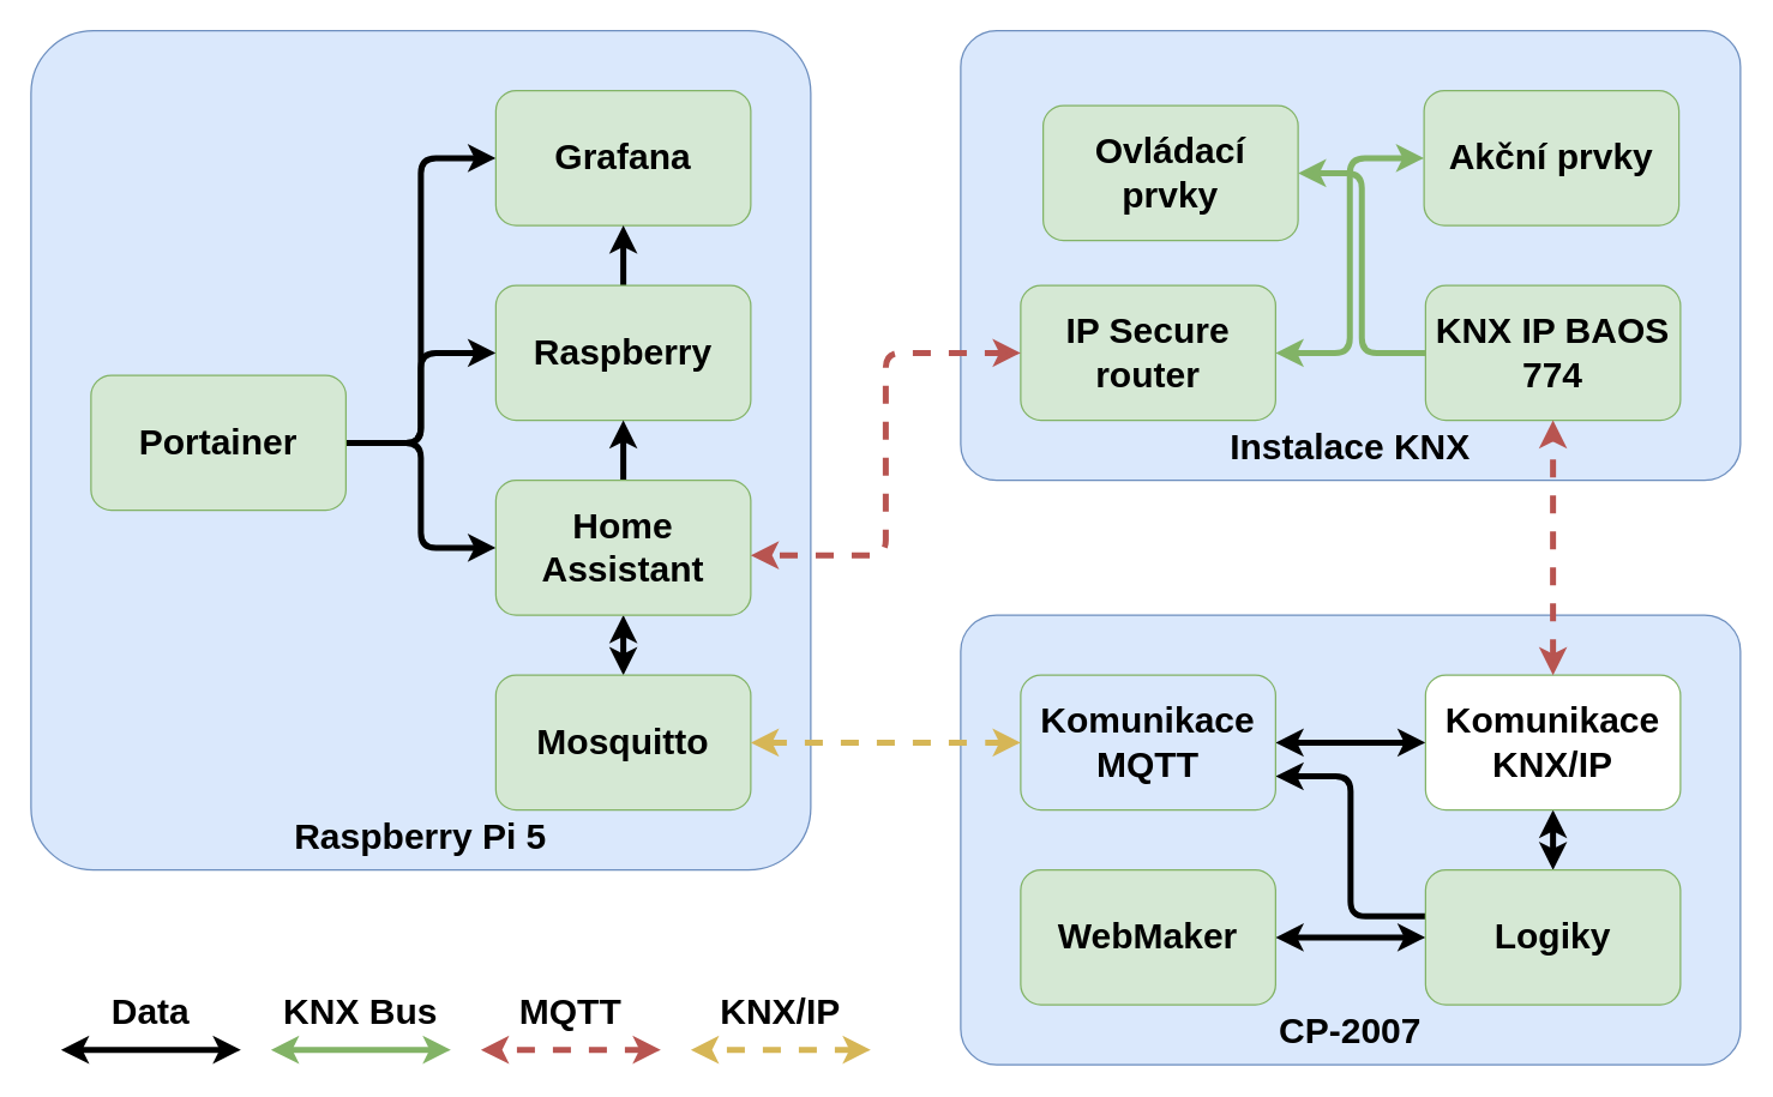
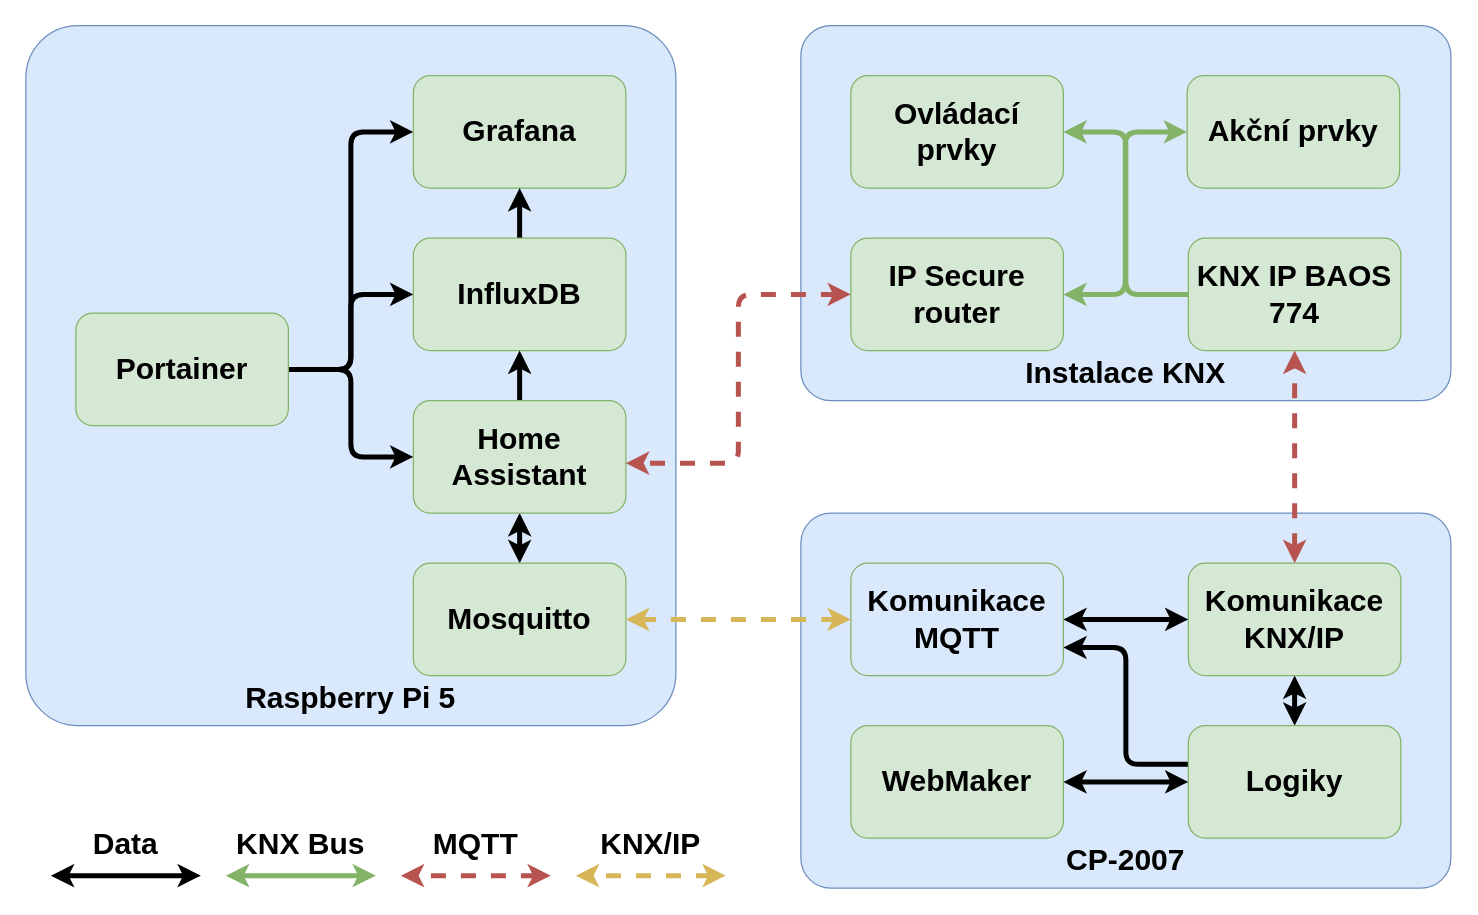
  <mxCell id="0" />
  <mxCell id="1" parent="0" />
  <mxCell id="2" value="" style="group" vertex="1" connectable="0" parent="1"><mxGeometry width="520" height="560" as="geometry" x="20" y="20" /></mxCell>
  <mxCell id="3" value="&lt;h1 style=&quot;margin: 515px 0px 0px;&quot;&gt;Raspberry Pi 5&lt;/h1&gt;" style="rounded=1;whiteSpace=wrap;html=1;fillColor=#dae8fc;strokeColor=#6c8ebf;arcSize=8;" parent="2" vertex="1"><mxGeometry width="520" height="560" as="geometry" /></mxCell>
  <mxCell id="4" style="edgeStyle=orthogonalEdgeStyle;html=1;exitX=1;exitY=0.5;exitDx=0;exitDy=0;entryX=0;entryY=0.5;entryDx=0;entryDy=0;fontSize=11;strokeWidth=4;" parent="2" source="7" target="10" edge="1"><mxGeometry relative="1" as="geometry" /></mxCell>
  <mxCell id="5" style="edgeStyle=orthogonalEdgeStyle;html=1;exitX=1;exitY=0.5;exitDx=0;exitDy=0;entryX=0;entryY=0.5;entryDx=0;entryDy=0;fontSize=11;strokeWidth=4;" parent="2" source="7" target="13" edge="1"><mxGeometry relative="1" as="geometry" /></mxCell>
  <mxCell id="6" style="edgeStyle=orthogonalEdgeStyle;html=1;exitX=1;exitY=0.5;exitDx=0;exitDy=0;entryX=0;entryY=0.5;entryDx=0;entryDy=0;fontSize=11;strokeWidth=4;" parent="2" source="7" target="8" edge="1"><mxGeometry relative="1" as="geometry" /></mxCell>
  <mxCell id="7" value="&lt;h1&gt;Portainer&lt;/h1&gt;" style="rounded=1;whiteSpace=wrap;html=1;fillColor=#d5e8d4;strokeColor=#82b366;" parent="2" vertex="1"><mxGeometry x="40" y="230" width="170" height="90" as="geometry" /></mxCell>
  <mxCell id="8" value="&lt;h1&gt;Grafana&lt;/h1&gt;" style="rounded=1;whiteSpace=wrap;html=1;fillColor=#d5e8d4;strokeColor=#82b366;" parent="2" vertex="1"><mxGeometry x="310" y="40" width="170" height="90" as="geometry" /></mxCell>
  <mxCell id="9" value="" style="edgeStyle=none;html=1;fontSize=11;strokeWidth=4;" parent="2" source="10" target="8" edge="1"><mxGeometry relative="1" as="geometry" /></mxCell>
- <mxCell id="10" value="&lt;h1&gt;Raspberry&lt;/h1&gt;" style="rounded=1;whiteSpace=wrap;html=1;fillColor=#d5e8d4;strokeColor=#82b366;" parent="2" vertex="1"><mxGeometry x="310" y="170" width="170" height="90" as="geometry" /></mxCell>
+ <mxCell id="10" value="&lt;h1&gt;InfluxDB&lt;/h1&gt;" style="rounded=1;whiteSpace=wrap;html=1;fillColor=#d5e8d4;strokeColor=#82b366;" parent="2" vertex="1"><mxGeometry x="310" y="170" width="170" height="90" as="geometry" /></mxCell>
  <mxCell id="11" value="" style="edgeStyle=none;html=1;fontSize=11;strokeWidth=4;" parent="2" source="13" target="10" edge="1"><mxGeometry relative="1" as="geometry" /></mxCell>
  <mxCell id="12" value="" style="edgeStyle=none;html=1;startArrow=classic;startFill=1;fontSize=11;strokeWidth=4;" parent="2" source="13" target="14" edge="1"><mxGeometry relative="1" as="geometry" /></mxCell>
  <mxCell id="13" value="&lt;h1&gt;Home Assistant&lt;/h1&gt;" style="rounded=1;whiteSpace=wrap;html=1;fillColor=#d5e8d4;strokeColor=#82b366;" parent="2" vertex="1"><mxGeometry x="310" y="300" width="170" height="90" as="geometry" /></mxCell>
  <mxCell id="14" value="&lt;h1&gt;Mosquitto&lt;/h1&gt;" style="rounded=1;whiteSpace=wrap;html=1;fillColor=#d5e8d4;strokeColor=#82b366;" parent="2" vertex="1"><mxGeometry x="310" y="430" width="170" height="90" as="geometry" /></mxCell>
  <mxCell id="15" value="" style="group" vertex="1" connectable="0" parent="1"><mxGeometry x="640" y="410" width="520" height="300" as="geometry" /></mxCell>
  <mxCell id="16" value="&lt;h1 style=&quot;margin-bottom: 0px; margin-top: 255px; margin-right: 0px;&quot;&gt;CP-2007&lt;/h1&gt;" style="rounded=1;whiteSpace=wrap;html=1;fillColor=#dae8fc;strokeColor=#6c8ebf;arcSize=8;" vertex="1" parent="15"><mxGeometry width="520" height="300" as="geometry" /></mxCell>
  <mxCell id="17" value="" style="edgeStyle=none;html=1;strokeWidth=4;startArrow=classic;startFill=1;entryX=1;entryY=0.5;entryDx=0;entryDy=0;exitX=0;exitY=0.5;exitDx=0;exitDy=0;" edge="1" parent="15" source="24" target="23"><mxGeometry relative="1" as="geometry" /></mxCell>
  <mxCell id="18" value="" style="edgeStyle=none;html=1;strokeWidth=4;startArrow=classic;startFill=1;exitX=0.5;exitY=1;exitDx=0;exitDy=0;entryX=0.5;entryY=0;entryDx=0;entryDy=0;" edge="1" parent="15" source="20" target="24"><mxGeometry relative="1" as="geometry" /></mxCell>
  <mxCell id="19" value="" style="edgeStyle=none;html=1;startArrow=classic;startFill=1;strokeWidth=4;exitX=0;exitY=0.5;exitDx=0;exitDy=0;entryX=1;entryY=0.5;entryDx=0;entryDy=0;" edge="1" parent="15" source="20" target="22"><mxGeometry relative="1" as="geometry"><mxPoint x="210" y="63" as="targetPoint" /></mxGeometry></mxCell>
- <mxCell id="20" value="&lt;h1&gt;Komunikace KNX/IP&lt;/h1&gt;" style="rounded=1;whiteSpace=wrap;html=1;fillColor=#ffffff;strokeColor=#82b366;" vertex="1" parent="15"><mxGeometry x="310" y="40" width="170" height="90" as="geometry" /></mxCell>
+ <mxCell id="20" value="&lt;h1&gt;Komunikace KNX/IP&lt;/h1&gt;" style="rounded=1;whiteSpace=wrap;html=1;fillColor=#d5e8d4;strokeColor=#82b366;" vertex="1" parent="15"><mxGeometry x="310" y="40" width="170" height="90" as="geometry" /></mxCell>
  <mxCell id="21" value="" style="html=1;entryX=0;entryY=0.344;entryDx=0;entryDy=0;startArrow=classic;startFill=1;strokeWidth=4;endArrow=none;endFill=0;exitX=1;exitY=0.75;exitDx=0;exitDy=0;edgeStyle=orthogonalEdgeStyle;entryPerimeter=0;" edge="1" parent="15" source="22" target="24"><mxGeometry relative="1" as="geometry" /></mxCell>
  <mxCell id="22" value="&lt;h1&gt;Komunikace MQTT&lt;/h1&gt;" style="rounded=1;whiteSpace=wrap;html=1;fillColor=#dae8fc;strokeColor=#82b366;" vertex="1" parent="15"><mxGeometry x="40" y="40" width="170" height="90" as="geometry" /></mxCell>
  <mxCell id="23" value="&lt;h1&gt;WebMaker&lt;/h1&gt;" style="rounded=1;whiteSpace=wrap;html=1;fillColor=#d5e8d4;strokeColor=#82b366;" vertex="1" parent="15"><mxGeometry x="40" y="170" width="170" height="90" as="geometry" /></mxCell>
  <mxCell id="24" value="&lt;h1&gt;Logiky&lt;/h1&gt;" style="rounded=1;whiteSpace=wrap;html=1;fillColor=#d5e8d4;strokeColor=#82b366;" vertex="1" parent="15"><mxGeometry x="310" y="170" width="170" height="90" as="geometry" /></mxCell>
  <mxCell id="25" style="edgeStyle=orthogonalEdgeStyle;html=1;startArrow=classic;startFill=1;fontSize=11;strokeWidth=4;dashed=1;fillColor=#fff2cc;strokeColor=#d6b656;entryX=1;entryY=0.5;entryDx=0;entryDy=0;exitX=0;exitY=0.5;exitDx=0;exitDy=0;" parent="1" source="22" target="14" edge="1"><mxGeometry relative="1" as="geometry"><mxPoint x="650" y="650" as="sourcePoint" /><Array as="points"><mxPoint x="660" y="495" /></Array></mxGeometry></mxCell>
  <mxCell id="26" value="&lt;h1 style=&quot;margin-bottom: 0px; margin-top: 255px; margin-right: 0px;&quot;&gt;Instalace KNX&lt;/h1&gt;" style="rounded=1;whiteSpace=wrap;html=1;fillColor=#dae8fc;strokeColor=#6c8ebf;arcSize=8;" vertex="1" parent="1"><mxGeometry x="640" width="520" height="300" as="geometry" y="20" /></mxCell>
  <mxCell id="27" value="&lt;h1&gt;KNX IP BAOS 774&lt;/h1&gt;" style="rounded=1;whiteSpace=wrap;html=1;fillColor=#d5e8d4;strokeColor=#82b366;" vertex="1" parent="1"><mxGeometry x="950" y="190" width="170" height="90" as="geometry" /></mxCell>
  <mxCell id="28" value="" style="edgeStyle=orthogonalEdgeStyle;html=1;entryX=0;entryY=0.5;entryDx=0;entryDy=0;strokeWidth=4;startArrow=classic;startFill=1;fillColor=#d5e8d4;strokeColor=#82b366;" edge="1" parent="1" source="29" target="32"><mxGeometry relative="1" as="geometry" /></mxCell>
  <mxCell id="29" value="&lt;h1&gt;IP Secure router&lt;/h1&gt;" style="rounded=1;whiteSpace=wrap;html=1;fillColor=#d5e8d4;strokeColor=#82b366;" vertex="1" parent="1"><mxGeometry x="680" y="190" width="170" height="90" as="geometry" /></mxCell>
  <mxCell id="30" value="" style="edgeStyle=orthogonalEdgeStyle;html=1;strokeWidth=4;entryX=0;entryY=0.5;entryDx=0;entryDy=0;exitX=1;exitY=0.5;exitDx=0;exitDy=0;startArrow=classic;startFill=1;fillColor=#d5e8d4;strokeColor=#82b366;endArrow=none;" edge="1" parent="1" source="31" target="27"><mxGeometry relative="1" as="geometry" /></mxCell>
- <mxCell id="31" value="&lt;h1&gt;Ovládací prvky&lt;/h1&gt;" style="rounded=1;whiteSpace=wrap;html=1;fillColor=#d5e8d4;strokeColor=#82b366;" vertex="1" parent="1"><mxGeometry x="695" y="70" width="170" height="90" as="geometry" /></mxCell>
+ <mxCell id="31" value="&lt;h1&gt;Ovládací prvky&lt;/h1&gt;" style="rounded=1;whiteSpace=wrap;html=1;fillColor=#d5e8d4;strokeColor=#82b366;" vertex="1" parent="1"><mxGeometry x="680" y="60" width="170" height="90" as="geometry" /></mxCell>
  <mxCell id="32" value="&lt;h1&gt;Akční prvky&lt;/h1&gt;" style="rounded=1;whiteSpace=wrap;html=1;fillColor=#d5e8d4;strokeColor=#82b366;" vertex="1" parent="1"><mxGeometry x="949" y="60" width="170" height="90" as="geometry" /></mxCell>
  <mxCell id="33" value="" style="group" vertex="1" connectable="0" parent="1"><mxGeometry x="180" y="670" width="120" height="30" as="geometry" /></mxCell>
  <mxCell id="34" value="" style="edgeStyle=none;html=1;strokeWidth=4;startArrow=classic;startFill=1;fillColor=#d5e8d4;strokeColor=#82b366;" edge="1" parent="33"><mxGeometry relative="1" as="geometry"><mxPoint x="120" y="30" as="sourcePoint" /><mxPoint y="30" as="targetPoint" /></mxGeometry></mxCell>
  <mxCell id="35" value="" style="group" vertex="1" connectable="0" parent="1"><mxGeometry x="320" y="670" width="120" height="30" as="geometry" /></mxCell>
  <mxCell id="36" style="html=1;startArrow=classic;startFill=1;fontSize=11;strokeWidth=4;dashed=1;fillColor=#f8cecc;strokeColor=#b85450;" edge="1" parent="35"><mxGeometry relative="1" as="geometry"><mxPoint x="120" y="30" as="sourcePoint" /><mxPoint y="30" as="targetPoint" /></mxGeometry></mxCell>
  <mxCell id="37" value="" style="group" vertex="1" connectable="0" parent="1"><mxGeometry x="460" y="670" width="120" height="30" as="geometry" /></mxCell>
  <mxCell id="38" style="html=1;startArrow=classic;startFill=1;fontSize=11;strokeWidth=4;dashed=1;fillColor=#fff2cc;strokeColor=#d6b656;" edge="1" parent="37"><mxGeometry relative="1" as="geometry"><mxPoint x="120" y="30" as="sourcePoint" /><mxPoint y="30" as="targetPoint" /></mxGeometry></mxCell>
  <mxCell id="39" value="" style="html=1;fontSize=11;strokeWidth=4;dashed=1;exitX=0.5;exitY=0;exitDx=0;exitDy=0;startArrow=classic;startFill=1;entryX=0.5;entryY=1;entryDx=0;entryDy=0;fillColor=#f8cecc;strokeColor=#b85450;" edge="1" parent="1" source="20" target="27"><mxGeometry relative="1" as="geometry"><mxPoint x="760" y="445" as="sourcePoint" /><mxPoint x="420" y="445" as="targetPoint" /></mxGeometry></mxCell>
  <mxCell id="40" style="edgeStyle=orthogonalEdgeStyle;html=1;fontSize=11;strokeWidth=4;dashed=1;exitX=0;exitY=0.5;exitDx=0;exitDy=0;startArrow=classic;startFill=1;fontColor=#000000;fillColor=#f8cecc;strokeColor=#b85450;" parent="1" source="29" target="13" edge="1"><mxGeometry relative="1" as="geometry"><mxPoint x="640" y="340" as="sourcePoint" /><Array as="points"><mxPoint x="590" y="235" /><mxPoint x="590" y="370" /></Array></mxGeometry></mxCell>
  <mxCell id="41" value="" style="edgeStyle=none;html=1;strokeWidth=4;startArrow=classic;startFill=1;" edge="1" parent="1"><mxGeometry relative="1" as="geometry"><mxPoint x="160" y="700" as="sourcePoint" /><mxPoint x="40" y="700" as="targetPoint" /></mxGeometry></mxCell>
  <mxCell id="42" value="&lt;b&gt;&lt;font style=&quot;font-size: 24px;&quot;&gt;Data&lt;/font&gt;&lt;/b&gt;" style="text;html=1;align=center;verticalAlign=middle;whiteSpace=wrap;rounded=0;" vertex="1" parent="1"><mxGeometry x="40" y="660" width="120" height="30" as="geometry" /></mxCell>
  <mxCell id="43" value="&lt;b&gt;&lt;font style=&quot;font-size: 24px;&quot;&gt;KNX Bus&lt;/font&gt;&lt;/b&gt;" style="text;html=1;align=center;verticalAlign=middle;whiteSpace=wrap;rounded=0;" vertex="1" parent="1"><mxGeometry x="180" y="660" width="120" height="30" as="geometry" /></mxCell>
  <mxCell id="44" value="&lt;b&gt;&lt;font style=&quot;font-size: 24px;&quot;&gt;MQTT&lt;/font&gt;&lt;/b&gt;" style="text;html=1;align=center;verticalAlign=middle;whiteSpace=wrap;rounded=0;" vertex="1" parent="1"><mxGeometry x="320" y="660" width="120" height="30" as="geometry" /></mxCell>
  <mxCell id="45" value="&lt;b&gt;&lt;font style=&quot;font-size: 24px;&quot;&gt;KNX/IP&lt;/font&gt;&lt;/b&gt;" style="text;html=1;align=center;verticalAlign=middle;whiteSpace=wrap;rounded=0;" vertex="1" parent="1"><mxGeometry x="460" y="660" width="120" height="30" as="geometry" /></mxCell>
